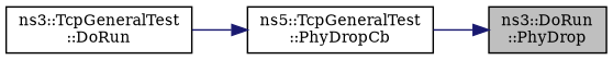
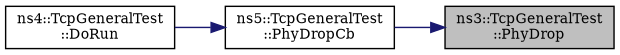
  digraph {
    fontname="DejaVu Serif"
    rankdir=RL
    node [color=black fillcolor=white fontname="DejaVu Serif" fontsize=10 shape=record style=filled]
    edge [color=midnightblue dir=back fontname="DejaVu Serif" fontsize=10 labelfontname=Helvetica labelfontsize=10 style=solid]
-   n1 [fillcolor=grey75 fontcolor=black height=0.2 label="ns3::DoRun\l::PhyDrop" width=0.4]
+   n1 [fillcolor=grey75 fontcolor=black height=0.2 label="ns3::TcpGeneralTest\l::PhyDrop" width=0.4]
    n2 [height=0.2 label="ns5::TcpGeneralTest\l::PhyDropCb" width=0.4]
-   n3 [height=0.2 label="ns3::TcpGeneralTest\l::DoRun" width=0.4]
+   n3 [height=0.2 label="ns4::TcpGeneralTest\l::DoRun" width=0.4]
    n1 -> n2
    n2 -> n3
  }
